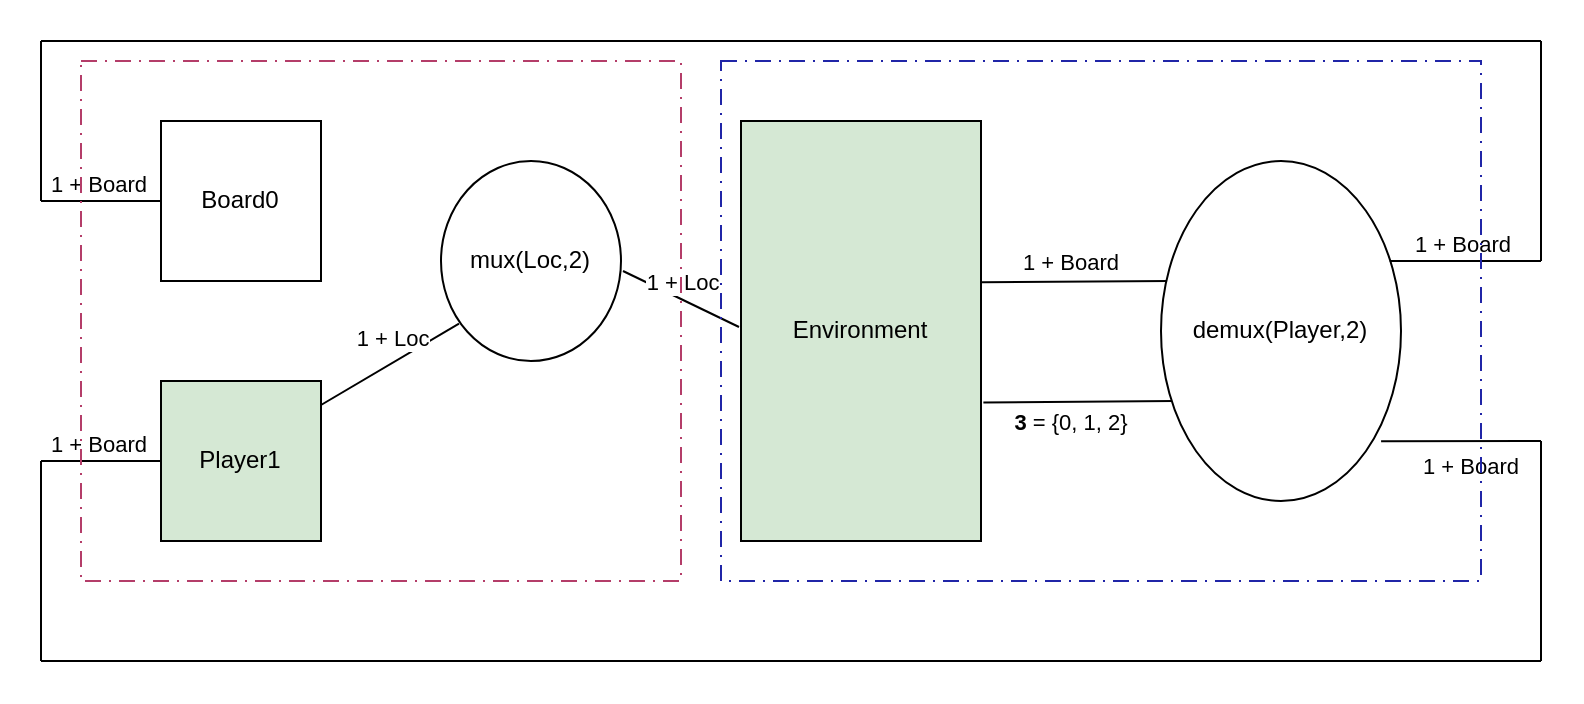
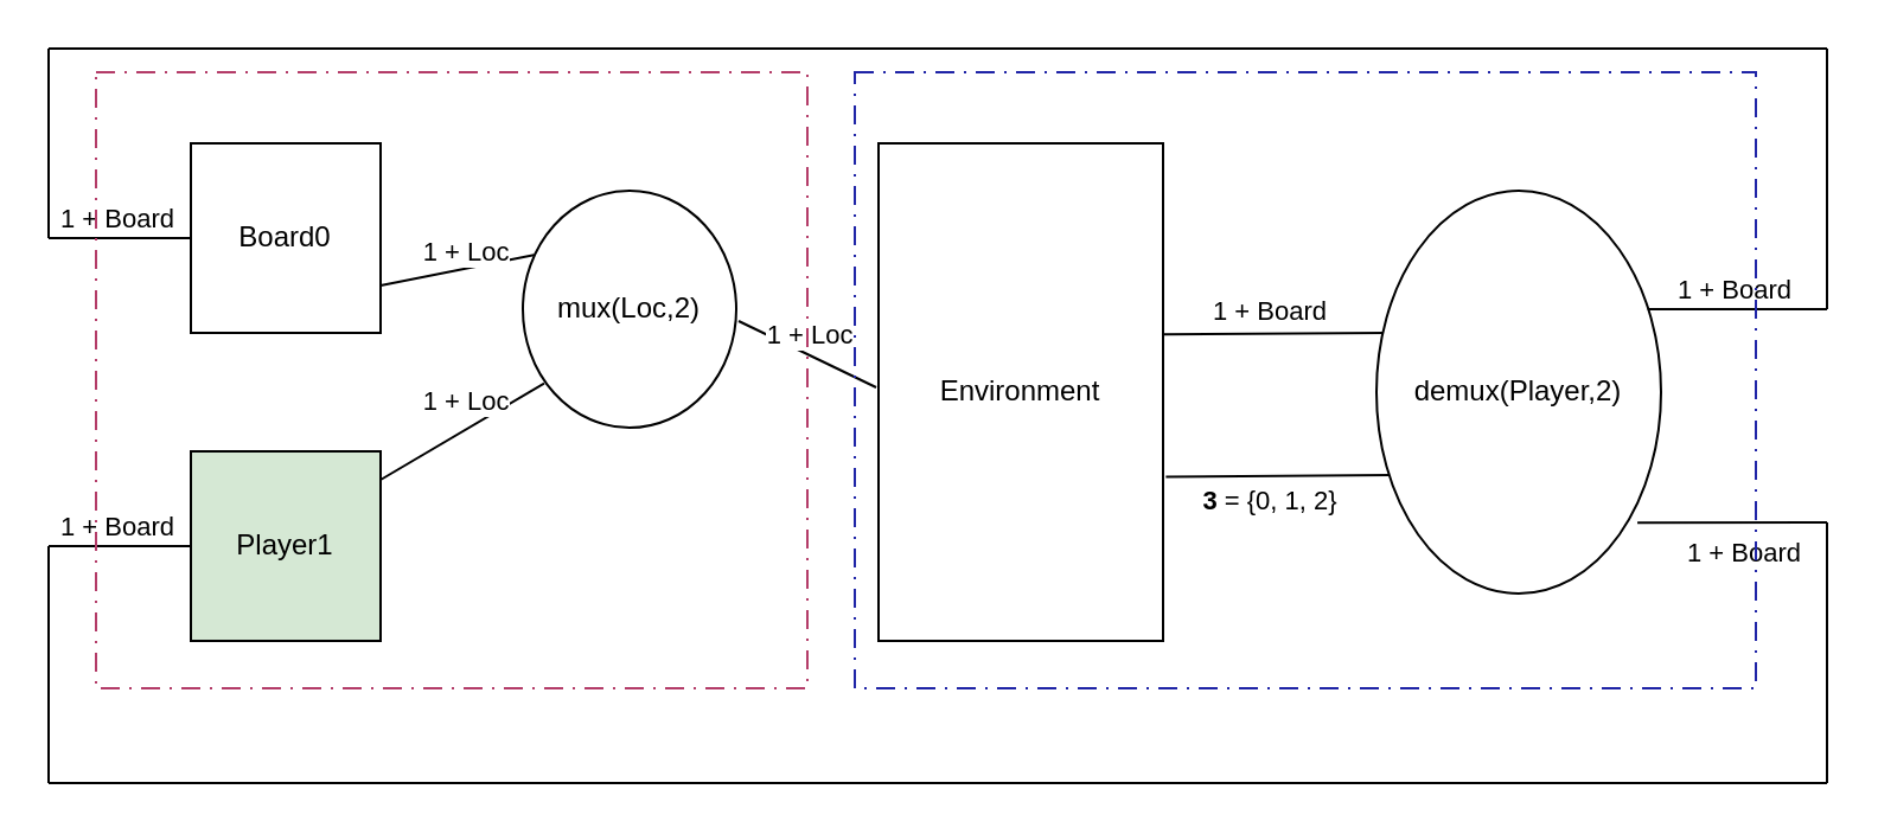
  <mxCell id="0" />
  <mxCell id="1" parent="0" />
  <mxCell id="2" value="Board0" style="whiteSpace=wrap;html=1;aspect=fixed;" parent="1" vertex="1"><mxGeometry x="80" y="60" width="80" height="80" as="geometry" /></mxCell>
  <mxCell id="3" value="Player1" style="whiteSpace=wrap;html=1;aspect=fixed;fillColor=#d5e8d4;" parent="1" vertex="1"><mxGeometry x="80" y="190" width="80" height="80" as="geometry" /></mxCell>
  <mxCell id="4" value="mux(Loc,2)" style="ellipse;whiteSpace=wrap;html=1;" parent="1" vertex="1"><mxGeometry x="220" y="80" width="90" height="100" as="geometry" /></mxCell>
  <mxCell id="5" value="" style="endArrow=none;html=1;rounded=0;entryX=0.1;entryY=0.813;entryDx=0;entryDy=0;entryPerimeter=0;" parent="1" target="4" edge="1"><mxGeometry width="50" height="50" relative="1" as="geometry"><mxPoint x="160" y="202" as="sourcePoint" /><mxPoint x="470" y="290" as="targetPoint" /></mxGeometry></mxCell>
  <mxCell id="6" value="1 + Loc" style="edgeLabel;html=1;align=center;verticalAlign=middle;resizable=0;points=[];" parent="5" vertex="1" connectable="0"><mxGeometry x="0.038" y="2" relative="1" as="geometry"><mxPoint y="-10" as="offset" /></mxGeometry></mxCell>
- <mxCell id="9" value="Environment" style="rounded=0;whiteSpace=wrap;html=1;fillColor=#d5e8d4;" parent="1" vertex="1"><mxGeometry x="370" y="60" width="120" height="210" as="geometry" /></mxCell>
+ <mxCell id="7" value="" style="endArrow=none;html=1;rounded=0;exitX=1;exitY=0.75;exitDx=0;exitDy=0;entryX=0.052;entryY=0.271;entryDx=0;entryDy=0;entryPerimeter=0;" parent="1" source="2" target="4" edge="1"><mxGeometry width="50" height="50" relative="1" as="geometry"><mxPoint x="420" y="340" as="sourcePoint" /><mxPoint x="470" y="290" as="targetPoint" /></mxGeometry></mxCell>
+ <mxCell id="8" value="1 + Loc" style="edgeLabel;html=1;align=center;verticalAlign=bottom;resizable=0;points=[];labelPosition=center;verticalLabelPosition=top;" parent="7" vertex="1" connectable="0"><mxGeometry x="0.081" y="-1" relative="1" as="geometry"><mxPoint as="offset" /></mxGeometry></mxCell>
+ <mxCell id="9" value="Environment" style="rounded=0;whiteSpace=wrap;html=1;" parent="1" vertex="1"><mxGeometry x="370" y="60" width="120" height="210" as="geometry" /></mxCell>
  <mxCell id="10" value="" style="endArrow=none;html=1;rounded=0;exitX=1.011;exitY=0.55;exitDx=0;exitDy=0;exitPerimeter=0;" parent="1" source="4" edge="1"><mxGeometry width="50" height="50" relative="1" as="geometry"><mxPoint x="650" y="230" as="sourcePoint" /><mxPoint x="369" y="163" as="targetPoint" /></mxGeometry></mxCell>
  <mxCell id="11" value="1 + Loc" style="edgeLabel;html=1;align=center;verticalAlign=bottom;resizable=0;points=[];labelPosition=center;verticalLabelPosition=top;" parent="10" vertex="1" connectable="0"><mxGeometry x="0.028" relative="1" as="geometry"><mxPoint as="offset" /></mxGeometry></mxCell>
  <mxCell id="12" value="" style="endArrow=none;html=1;rounded=0;exitX=1.003;exitY=0.384;exitDx=0;exitDy=0;exitPerimeter=0;entryX=0.038;entryY=0.353;entryDx=0;entryDy=0;entryPerimeter=0;" parent="1" source="9" target="16" edge="1"><mxGeometry width="50" height="50" relative="1" as="geometry"><mxPoint x="650" y="210" as="sourcePoint" /><mxPoint x="580" y="141" as="targetPoint" /></mxGeometry></mxCell>
  <mxCell id="13" value="1 + Board" style="edgeLabel;html=1;align=center;verticalAlign=bottom;resizable=0;points=[];labelPosition=center;verticalLabelPosition=top;" parent="12" vertex="1" connectable="0"><mxGeometry x="-0.061" y="-2" relative="1" as="geometry"><mxPoint y="-3" as="offset" /></mxGeometry></mxCell>
  <mxCell id="14" value="" style="endArrow=none;html=1;rounded=0;exitX=1.01;exitY=0.67;exitDx=0;exitDy=0;exitPerimeter=0;entryX=0.054;entryY=0.706;entryDx=0;entryDy=0;entryPerimeter=0;" parent="1" source="9" target="16" edge="1"><mxGeometry width="50" height="50" relative="1" as="geometry"><mxPoint x="650" y="210" as="sourcePoint" /><mxPoint x="580" y="200" as="targetPoint" /></mxGeometry></mxCell>
  <mxCell id="15" value="&lt;b&gt;3&lt;/b&gt; = {0, 1, 2}" style="edgeLabel;html=1;align=center;verticalAlign=top;resizable=0;points=[];labelPosition=center;verticalLabelPosition=bottom;" parent="14" vertex="1" connectable="0"><mxGeometry x="-0.106" y="2" relative="1" as="geometry"><mxPoint as="offset" /></mxGeometry></mxCell>
  <mxCell id="16" value="demux(Player,2)" style="ellipse;whiteSpace=wrap;html=1;" parent="1" vertex="1"><mxGeometry x="580" y="80" width="120" height="170" as="geometry" /></mxCell>
  <mxCell id="17" value="" style="endArrow=none;html=1;rounded=0;exitX=0.953;exitY=0.294;exitDx=0;exitDy=0;exitPerimeter=0;" parent="1" source="16" edge="1"><mxGeometry width="50" height="50" relative="1" as="geometry"><mxPoint x="370" y="180" as="sourcePoint" /><mxPoint x="770" y="130" as="targetPoint" /></mxGeometry></mxCell>
  <mxCell id="18" value="1 + Board" style="edgeLabel;html=1;align=center;verticalAlign=bottom;resizable=0;points=[];labelPosition=center;verticalLabelPosition=top;" parent="17" vertex="1" connectable="0"><mxGeometry x="-0.055" relative="1" as="geometry"><mxPoint as="offset" /></mxGeometry></mxCell>
  <mxCell id="19" value="" style="endArrow=none;html=1;rounded=0;exitX=0.917;exitY=0.824;exitDx=0;exitDy=0;exitPerimeter=0;" parent="1" source="16" edge="1"><mxGeometry width="50" height="50" relative="1" as="geometry"><mxPoint x="690" y="220" as="sourcePoint" /><mxPoint x="770" y="220" as="targetPoint" /></mxGeometry></mxCell>
  <mxCell id="20" value="1 + Board" style="edgeLabel;html=1;align=center;verticalAlign=top;resizable=0;points=[];labelPosition=center;verticalLabelPosition=bottom;" parent="19" vertex="1" connectable="0"><mxGeometry x="0.1" relative="1" as="geometry"><mxPoint as="offset" /></mxGeometry></mxCell>
  <mxCell id="21" value="" style="endArrow=none;html=1;rounded=0;" parent="1" edge="1"><mxGeometry width="50" height="50" relative="1" as="geometry"><mxPoint x="770" y="130" as="sourcePoint" /><mxPoint x="770" y="20" as="targetPoint" /></mxGeometry></mxCell>
  <mxCell id="22" value="" style="endArrow=none;html=1;rounded=0;" parent="1" edge="1"><mxGeometry width="50" height="50" relative="1" as="geometry"><mxPoint x="770" y="20" as="sourcePoint" /><mxPoint x="20" y="20" as="targetPoint" /></mxGeometry></mxCell>
  <mxCell id="23" value="" style="endArrow=none;html=1;rounded=0;" parent="1" edge="1"><mxGeometry width="50" height="50" relative="1" as="geometry"><mxPoint x="20" y="100" as="sourcePoint" /><mxPoint x="20" y="20" as="targetPoint" /></mxGeometry></mxCell>
  <mxCell id="24" value="" style="endArrow=none;html=1;rounded=0;exitX=0;exitY=0.5;exitDx=0;exitDy=0;" parent="1" source="2" edge="1"><mxGeometry width="50" height="50" relative="1" as="geometry"><mxPoint x="190" y="190" as="sourcePoint" /><mxPoint x="20" y="100" as="targetPoint" /></mxGeometry></mxCell>
  <mxCell id="25" value="1 + Board" style="edgeLabel;html=1;align=center;verticalAlign=bottom;resizable=0;points=[];labelPosition=center;verticalLabelPosition=top;" parent="24" vertex="1" connectable="0"><mxGeometry x="0.073" relative="1" as="geometry"><mxPoint as="offset" /></mxGeometry></mxCell>
  <mxCell id="26" value="" style="endArrow=none;html=1;rounded=0;" parent="1" edge="1"><mxGeometry width="50" height="50" relative="1" as="geometry"><mxPoint x="770" y="330" as="sourcePoint" /><mxPoint x="770" y="220" as="targetPoint" /></mxGeometry></mxCell>
  <mxCell id="27" value="" style="endArrow=none;html=1;rounded=0;" parent="1" edge="1"><mxGeometry width="50" height="50" relative="1" as="geometry"><mxPoint x="770" y="330" as="sourcePoint" /><mxPoint x="20" y="330" as="targetPoint" /></mxGeometry></mxCell>
  <mxCell id="28" value="" style="endArrow=none;html=1;rounded=0;" parent="1" edge="1"><mxGeometry width="50" height="50" relative="1" as="geometry"><mxPoint x="20" y="330" as="sourcePoint" /><mxPoint x="20" y="230" as="targetPoint" /></mxGeometry></mxCell>
  <mxCell id="29" value="" style="endArrow=none;html=1;rounded=0;exitX=0;exitY=0.5;exitDx=0;exitDy=0;" parent="1" edge="1"><mxGeometry width="50" height="50" relative="1" as="geometry"><mxPoint x="80" y="230" as="sourcePoint" /><mxPoint x="20" y="230" as="targetPoint" /></mxGeometry></mxCell>
  <mxCell id="30" value="1 + Board" style="edgeLabel;html=1;align=center;verticalAlign=bottom;resizable=0;points=[];labelPosition=center;verticalLabelPosition=top;" parent="29" vertex="1" connectable="0"><mxGeometry x="0.073" relative="1" as="geometry"><mxPoint as="offset" /></mxGeometry></mxCell>
  <mxCell id="31" value="&lt;span style=&quot;white-space: pre;&quot;&gt;&#09;&lt;/span&gt;&lt;span style=&quot;white-space: pre;&quot;&gt;&#09;&lt;/span&gt;&lt;span style=&quot;white-space: pre;&quot;&gt;&#09;&lt;/span&gt;" style="rounded=0;whiteSpace=wrap;html=1;fillColor=none;dashed=1;dashPattern=8 4 1 4;align=left;strokeColor=#B43D69;" parent="1" vertex="1"><mxGeometry x="40" y="30" width="300" height="260" as="geometry" /></mxCell>
  <mxCell id="32" value="" style="rounded=0;whiteSpace=wrap;html=1;strokeColor=#2025A7;fillColor=none;dashed=1;dashPattern=8 4 1 4;" parent="1" vertex="1"><mxGeometry x="360" y="30" width="380" height="260" as="geometry" /></mxCell>
